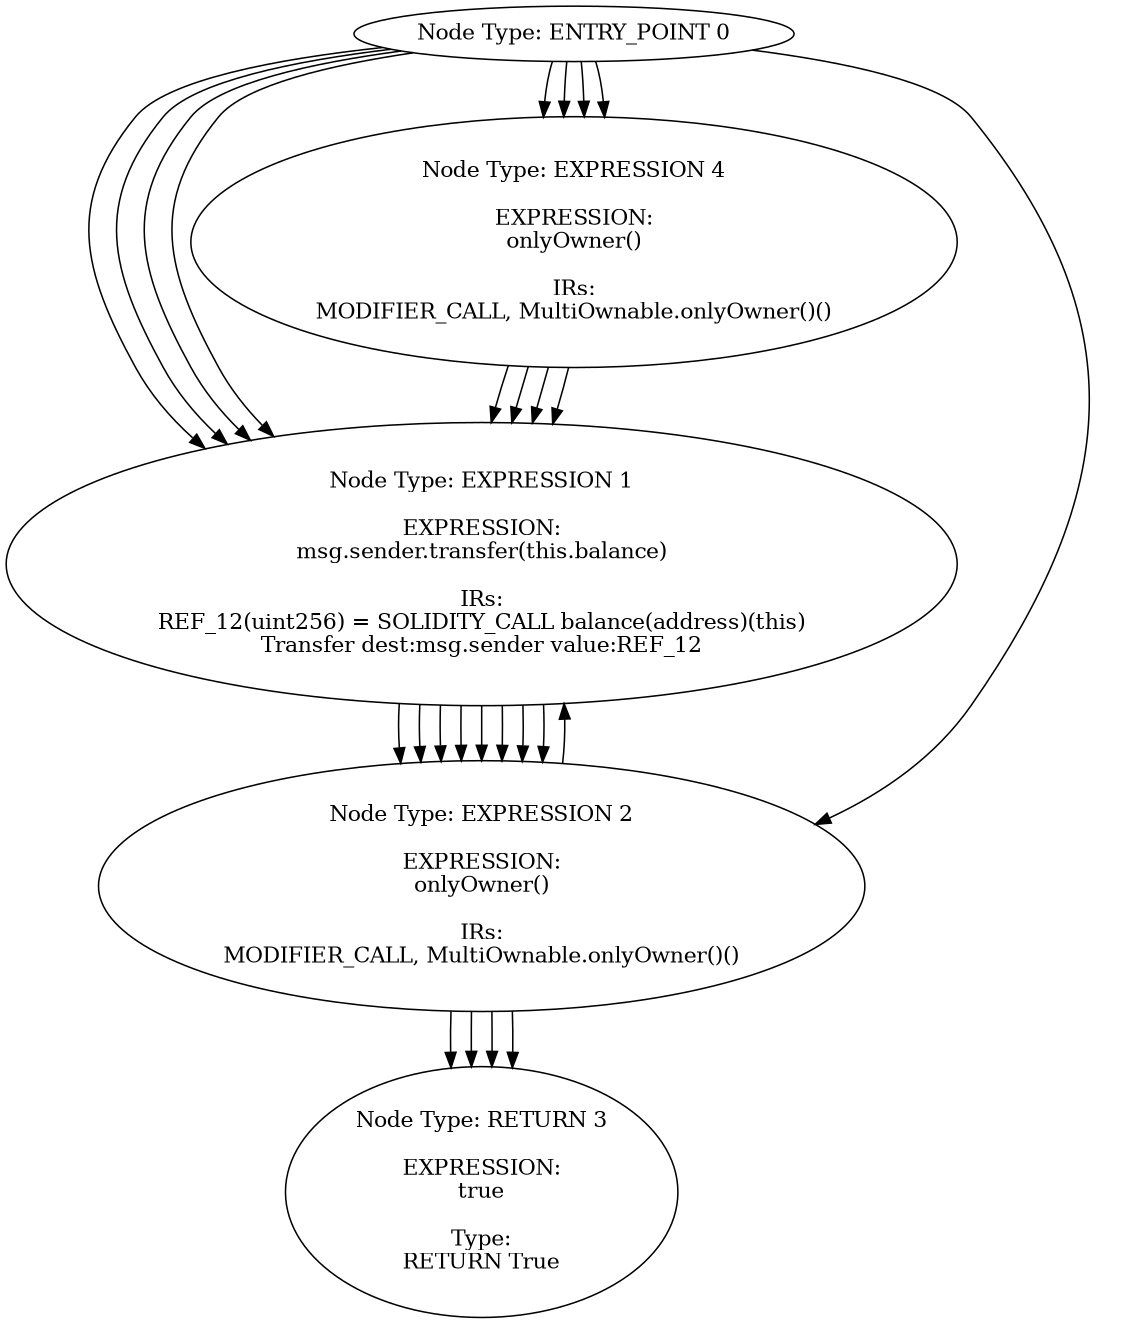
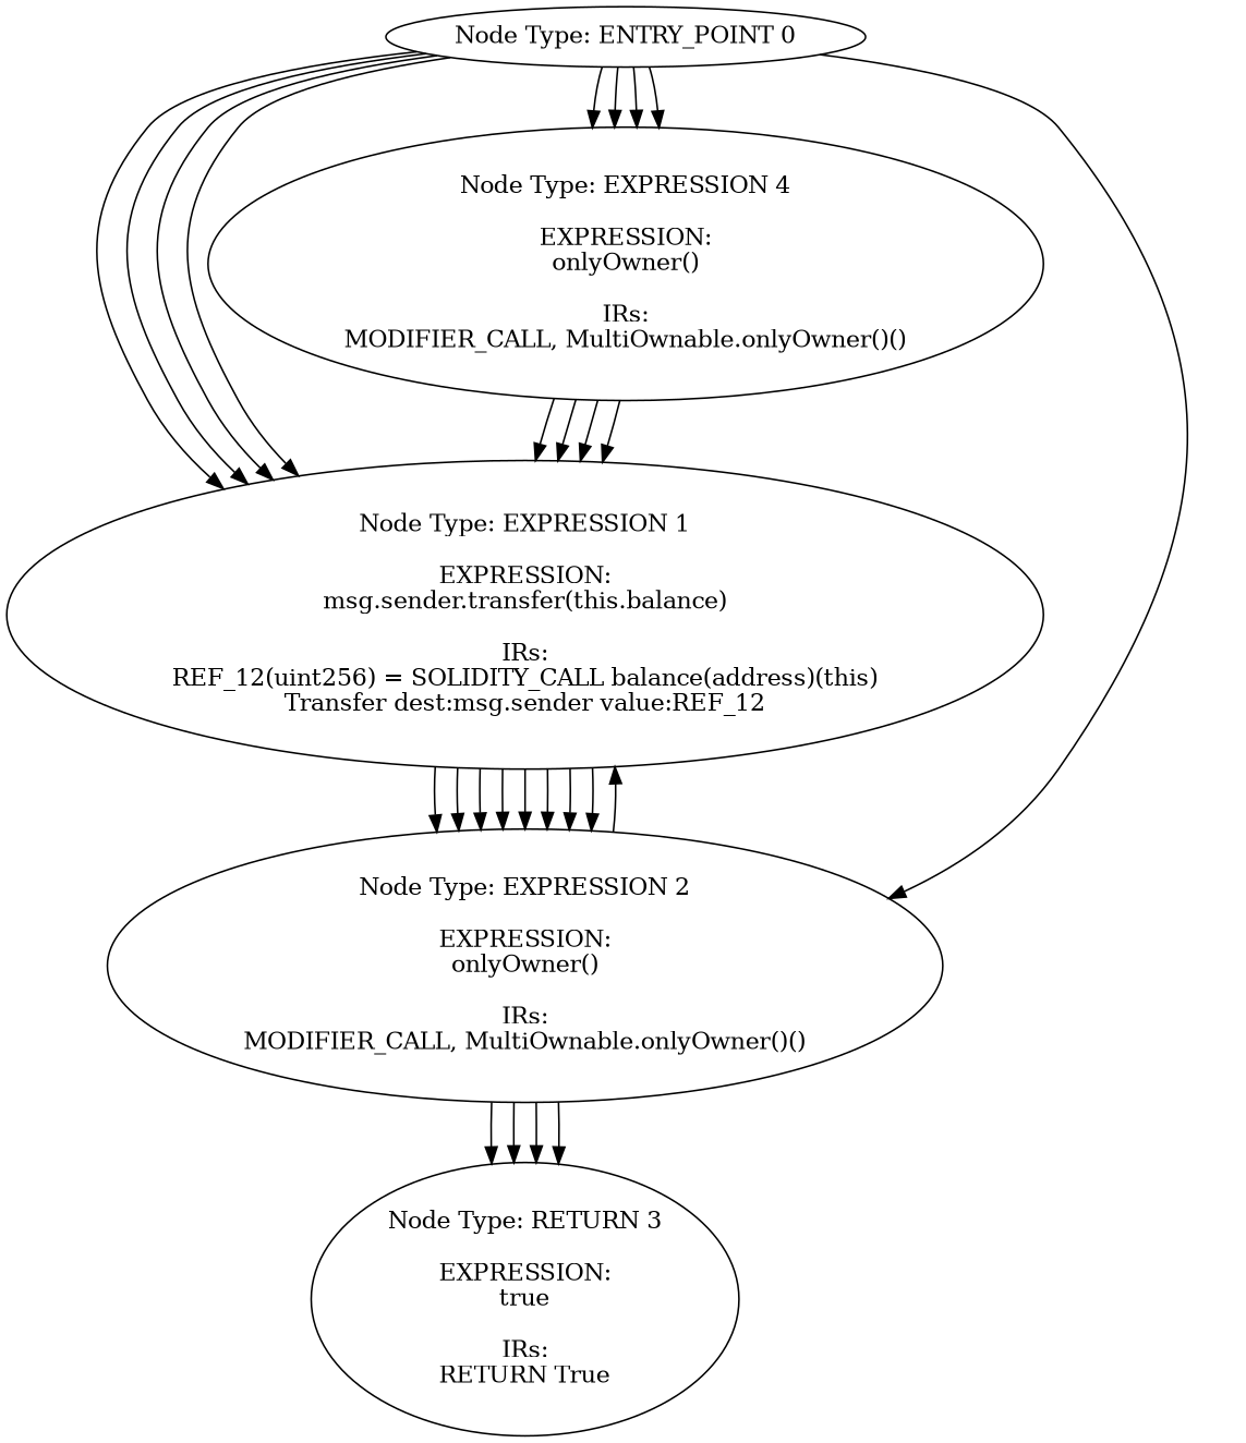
  digraph {
    fontname="DejaVu Serif"
    node [fontname="DejaVu Serif"]
    edge [fontname="DejaVu Serif"]
    n1 [label="Node Type: ENTRY_POINT 0\n"]
    n2 [label="Node Type: EXPRESSION 1\n\nEXPRESSION:\nmsg.sender.transfer(this.balance)\n\nIRs:\nREF_12(uint256) = SOLIDITY_CALL balance(address)(this)\nTransfer dest:msg.sender value:REF_12"]
    n3 [label="Node Type: EXPRESSION 2\n\nEXPRESSION:\nonlyOwner()\n\nIRs:\nMODIFIER_CALL, MultiOwnable.onlyOwner()()"]
    n4 [label="Node Type: EXPRESSION 4\n\nEXPRESSION:\nonlyOwner()\n\nIRs:\nMODIFIER_CALL, MultiOwnable.onlyOwner()()"]
-   n5 [label="Node Type: RETURN 3\n\nEXPRESSION:\ntrue\n\nType:\nRETURN True"]
+   n5 [label="Node Type: RETURN 3\n\nEXPRESSION:\ntrue\n\nIRs:\nRETURN True"]
    n1 -> n2
    n1 -> n2
    n1 -> n2
    n1 -> n2
    n1 -> n3
    n1 -> n4
    n1 -> n4
    n1 -> n4
    n1 -> n4
    n2 -> n3
    n2 -> n3
    n2 -> n3
    n2 -> n3
    n2 -> n3
    n2 -> n3
    n2 -> n3
    n2 -> n3
    n3 -> n2
    n3 -> n5
    n3 -> n5
    n3 -> n5
    n3 -> n5
    n4 -> n2
    n4 -> n2
    n4 -> n2
    n4 -> n2
  }
